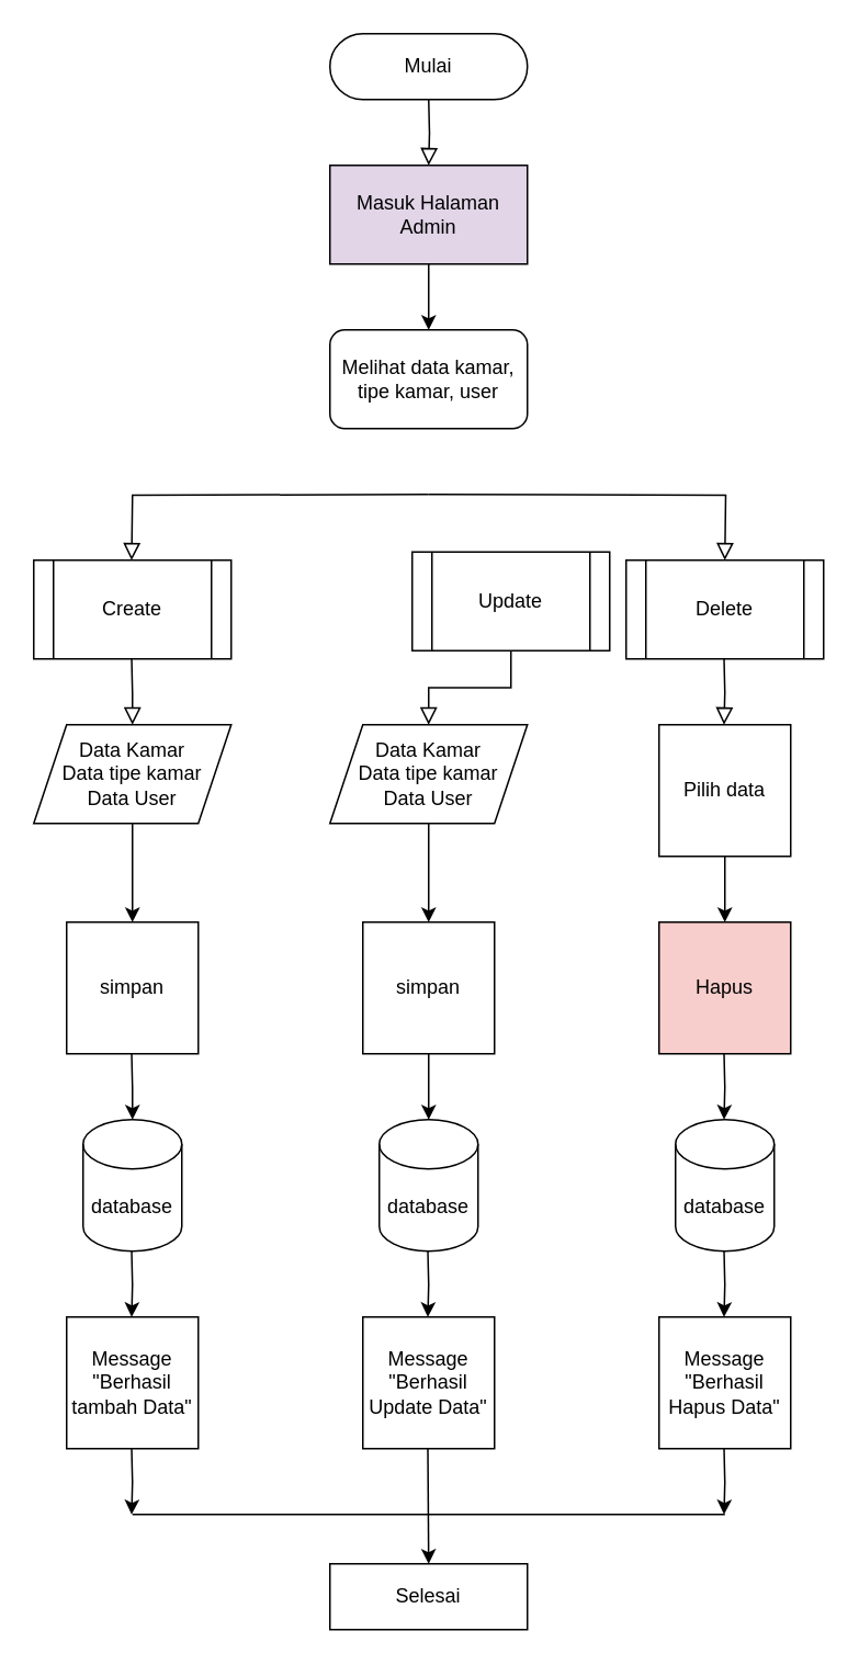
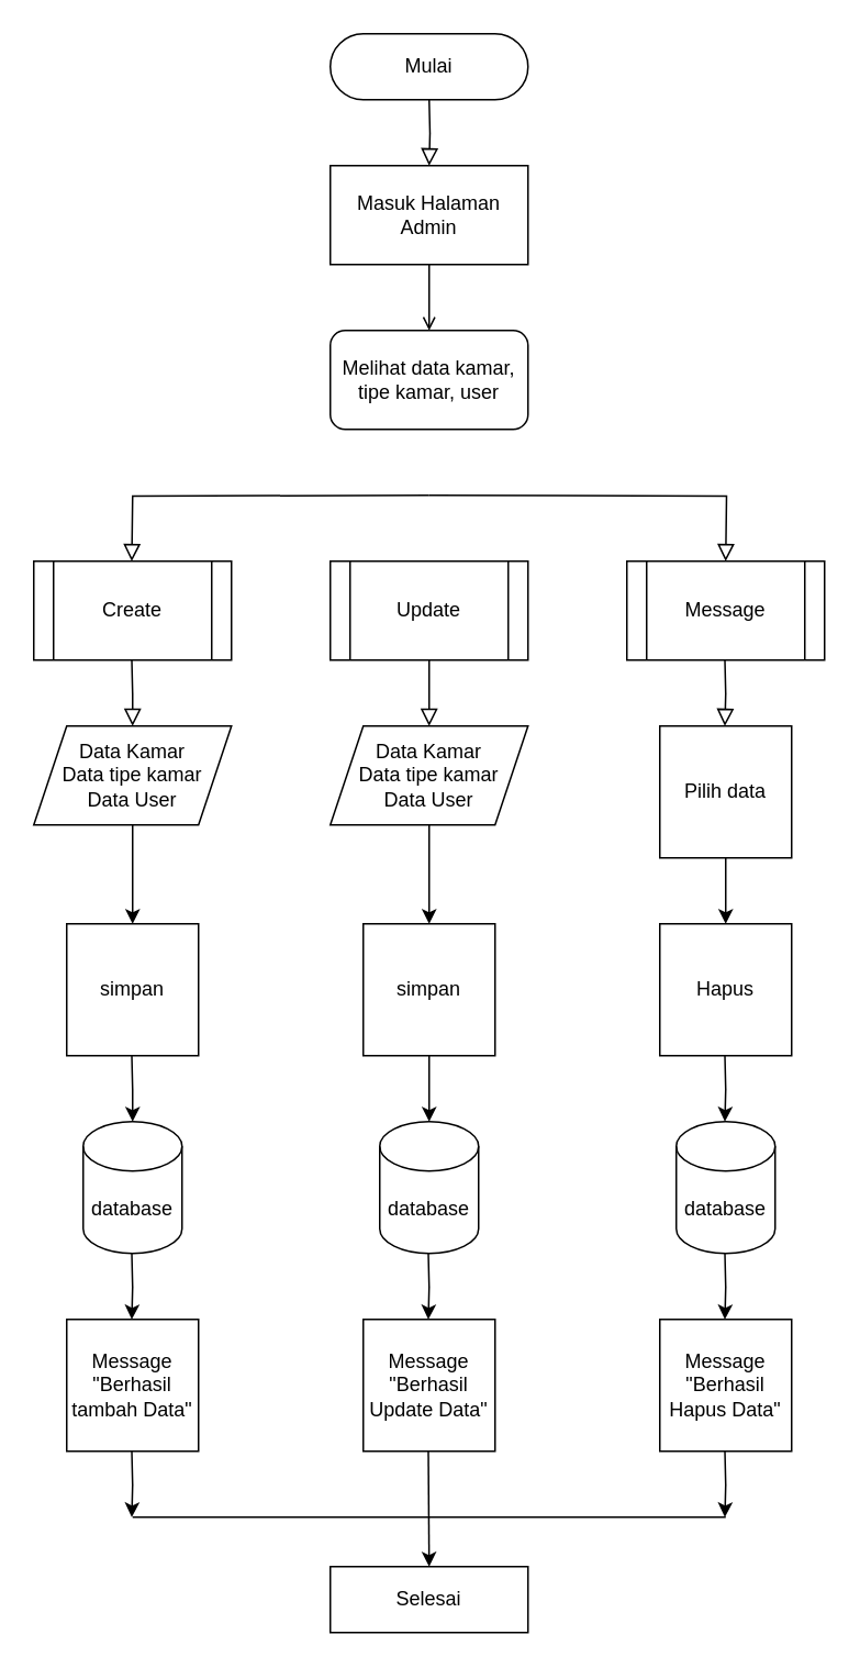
  <mxCell id="0" />
  <mxCell id="1" parent="0" />
  <mxCell id="2" value="" style="rounded=0;html=1;jettySize=auto;orthogonalLoop=1;fontSize=11;endArrow=block;endFill=0;endSize=8;strokeWidth=1;shadow=0;labelBackgroundColor=none;edgeStyle=orthogonalEdgeStyle;" parent="1" edge="1"><mxGeometry relative="1" as="geometry"><mxPoint x="260" y="60" as="sourcePoint" /><mxPoint x="260" y="100" as="targetPoint" /></mxGeometry></mxCell>
  <mxCell id="3" value="Mulai" style="rounded=1;whiteSpace=wrap;html=1;fontSize=12;glass=0;strokeWidth=1;shadow=0;arcSize=50;" parent="1" vertex="1"><mxGeometry x="200" y="20" width="120" height="40" as="geometry" /></mxCell>
- <mxCell id="4" value="Update" style="shape=process;whiteSpace=wrap;html=1;backgroundOutline=1;" parent="1" vertex="1"><mxGeometry x="250" y="335" width="120" height="60" as="geometry" /></mxCell>
- <mxCell id="5" value="Delete" style="shape=process;whiteSpace=wrap;html=1;backgroundOutline=1;" parent="1" vertex="1"><mxGeometry x="380" y="340" width="120" height="60" as="geometry" /></mxCell>
+ <mxCell id="4" value="Update" style="shape=process;whiteSpace=wrap;html=1;backgroundOutline=1;" parent="1" vertex="1"><mxGeometry x="200" y="340" width="120" height="60" as="geometry" /></mxCell>
+ <mxCell id="5" value="Message" style="shape=process;whiteSpace=wrap;html=1;backgroundOutline=1;" parent="1" vertex="1"><mxGeometry x="380" y="340" width="120" height="60" as="geometry" /></mxCell>
  <mxCell id="6" value="Create" style="shape=process;whiteSpace=wrap;html=1;backgroundOutline=1;" parent="1" vertex="1"><mxGeometry x="20" y="340" width="120" height="60" as="geometry" /></mxCell>
  <mxCell id="7" value="" style="rounded=0;html=1;jettySize=auto;orthogonalLoop=1;fontSize=11;endArrow=block;endFill=0;endSize=8;strokeWidth=1;shadow=0;labelBackgroundColor=none;edgeStyle=orthogonalEdgeStyle;" parent="1" edge="1"><mxGeometry relative="1" as="geometry"><mxPoint x="260" y="300" as="sourcePoint" /><mxPoint x="79.5" y="340" as="targetPoint" /></mxGeometry></mxCell>
  <mxCell id="8" value="" style="rounded=0;html=1;jettySize=auto;orthogonalLoop=1;fontSize=11;endArrow=block;endFill=0;endSize=8;strokeWidth=1;shadow=0;labelBackgroundColor=none;edgeStyle=orthogonalEdgeStyle;" parent="1" edge="1"><mxGeometry relative="1" as="geometry"><mxPoint x="260" y="300" as="sourcePoint" /><mxPoint x="440" y="340" as="targetPoint" /></mxGeometry></mxCell>
  <mxCell id="9" style="edgeStyle=orthogonalEdgeStyle;rounded=0;orthogonalLoop=1;jettySize=auto;html=1;exitX=0.5;exitY=1;exitDx=0;exitDy=0;" parent="1" source="10" edge="1"><mxGeometry relative="1" as="geometry"><mxPoint x="80" y="560" as="targetPoint" /></mxGeometry></mxCell>
  <mxCell id="10" value="Data Kamar&lt;br&gt;Data tipe kamar&lt;br&gt;Data User" style="shape=parallelogram;perimeter=parallelogramPerimeter;whiteSpace=wrap;html=1;fixedSize=1;" parent="1" vertex="1"><mxGeometry x="20" y="440" width="120" height="60" as="geometry" /></mxCell>
  <mxCell id="11" style="edgeStyle=orthogonalEdgeStyle;rounded=0;orthogonalLoop=1;jettySize=auto;html=1;exitX=0.5;exitY=1;exitDx=0;exitDy=0;" parent="1" source="12" edge="1"><mxGeometry relative="1" as="geometry"><mxPoint x="260" y="560" as="targetPoint" /></mxGeometry></mxCell>
  <mxCell id="12" value="Data Kamar&lt;br style=&quot;border-color: var(--border-color);&quot;&gt;Data tipe kamar&lt;br style=&quot;border-color: var(--border-color);&quot;&gt;Data User" style="shape=parallelogram;perimeter=parallelogramPerimeter;whiteSpace=wrap;html=1;fixedSize=1;" parent="1" vertex="1"><mxGeometry x="200" y="440" width="120" height="60" as="geometry" /></mxCell>
  <mxCell id="13" value="" style="rounded=0;html=1;jettySize=auto;orthogonalLoop=1;fontSize=11;endArrow=block;endFill=0;endSize=8;strokeWidth=1;shadow=0;labelBackgroundColor=none;edgeStyle=orthogonalEdgeStyle;entryX=0.5;entryY=0;entryDx=0;entryDy=0;" parent="1" target="10" edge="1"><mxGeometry relative="1" as="geometry"><mxPoint x="79.5" y="400" as="sourcePoint" /><mxPoint x="80" y="430" as="targetPoint" /></mxGeometry></mxCell>
  <mxCell id="14" value="" style="rounded=0;html=1;jettySize=auto;orthogonalLoop=1;fontSize=11;endArrow=block;endFill=0;endSize=8;strokeWidth=1;shadow=0;labelBackgroundColor=none;edgeStyle=orthogonalEdgeStyle;entryX=0.5;entryY=0;entryDx=0;entryDy=0;exitX=0.5;exitY=1;exitDx=0;exitDy=0;" parent="1" source="4" target="12" edge="1"><mxGeometry relative="1" as="geometry"><mxPoint x="259.5" y="390" as="sourcePoint" /><mxPoint x="259.5" y="460" as="targetPoint" /></mxGeometry></mxCell>
  <mxCell id="15" value="" style="rounded=0;html=1;jettySize=auto;orthogonalLoop=1;fontSize=11;endArrow=block;endFill=0;endSize=8;strokeWidth=1;shadow=0;labelBackgroundColor=none;edgeStyle=orthogonalEdgeStyle;entryX=0.5;entryY=0;entryDx=0;entryDy=0;exitX=0.5;exitY=1;exitDx=0;exitDy=0;" parent="1" edge="1"><mxGeometry relative="1" as="geometry"><mxPoint x="439.5" y="400" as="sourcePoint" /><mxPoint x="439.5" y="440" as="targetPoint" /></mxGeometry></mxCell>
  <mxCell id="16" style="edgeStyle=orthogonalEdgeStyle;rounded=0;orthogonalLoop=1;jettySize=auto;html=1;exitX=0.5;exitY=1;exitDx=0;exitDy=0;" parent="1" source="17" edge="1"><mxGeometry relative="1" as="geometry"><mxPoint x="440" y="560" as="targetPoint" /></mxGeometry></mxCell>
  <mxCell id="17" value="Pilih data" style="whiteSpace=wrap;html=1;aspect=fixed;" parent="1" vertex="1"><mxGeometry x="400" y="440" width="80" height="80" as="geometry" /></mxCell>
  <mxCell id="18" value="simpan" style="whiteSpace=wrap;html=1;aspect=fixed;" parent="1" vertex="1"><mxGeometry x="40" y="560" width="80" height="80" as="geometry" /></mxCell>
  <mxCell id="19" value="simpan" style="whiteSpace=wrap;html=1;aspect=fixed;" parent="1" vertex="1"><mxGeometry x="220" y="560" width="80" height="80" as="geometry" /></mxCell>
- <mxCell id="20" value="Hapus" style="whiteSpace=wrap;html=1;aspect=fixed;fillColor=#f8cecc;" parent="1" vertex="1"><mxGeometry x="400" y="560" width="80" height="80" as="geometry" /></mxCell>
+ <mxCell id="20" value="Hapus" style="whiteSpace=wrap;html=1;aspect=fixed;" parent="1" vertex="1"><mxGeometry x="400" y="560" width="80" height="80" as="geometry" /></mxCell>
  <mxCell id="21" value="database" style="shape=cylinder3;whiteSpace=wrap;html=1;boundedLbl=1;backgroundOutline=1;size=15;" parent="1" vertex="1"><mxGeometry x="50" y="680" width="60" height="80" as="geometry" /></mxCell>
  <mxCell id="22" value="database" style="shape=cylinder3;whiteSpace=wrap;html=1;boundedLbl=1;backgroundOutline=1;size=15;" parent="1" vertex="1"><mxGeometry x="230" y="680" width="60" height="80" as="geometry" /></mxCell>
  <mxCell id="23" value="database" style="shape=cylinder3;whiteSpace=wrap;html=1;boundedLbl=1;backgroundOutline=1;size=15;" parent="1" vertex="1"><mxGeometry x="410" y="680" width="60" height="80" as="geometry" /></mxCell>
  <mxCell id="24" style="edgeStyle=orthogonalEdgeStyle;rounded=0;orthogonalLoop=1;jettySize=auto;html=1;exitX=0.5;exitY=1;exitDx=0;exitDy=0;entryX=0.5;entryY=0;entryDx=0;entryDy=0;entryPerimeter=0;" parent="1" target="21" edge="1"><mxGeometry relative="1" as="geometry"><mxPoint x="79.5" y="700" as="targetPoint" /><mxPoint x="79.5" y="640" as="sourcePoint" /></mxGeometry></mxCell>
  <mxCell id="25" style="edgeStyle=orthogonalEdgeStyle;rounded=0;orthogonalLoop=1;jettySize=auto;html=1;exitX=0.5;exitY=1;exitDx=0;exitDy=0;entryX=0.5;entryY=0;entryDx=0;entryDy=0;entryPerimeter=0;" parent="1" source="19" target="22" edge="1"><mxGeometry relative="1" as="geometry"><mxPoint x="240.5" y="680" as="targetPoint" /><mxPoint x="240" y="640" as="sourcePoint" /></mxGeometry></mxCell>
  <mxCell id="26" style="edgeStyle=orthogonalEdgeStyle;rounded=0;orthogonalLoop=1;jettySize=auto;html=1;exitX=0.5;exitY=1;exitDx=0;exitDy=0;entryX=0.5;entryY=0;entryDx=0;entryDy=0;entryPerimeter=0;" parent="1" edge="1"><mxGeometry relative="1" as="geometry"><mxPoint x="439.5" y="680" as="targetPoint" /><mxPoint x="439.5" y="640" as="sourcePoint" /></mxGeometry></mxCell>
  <mxCell id="27" value="Message &quot;Berhasil tambah Data&quot;" style="whiteSpace=wrap;html=1;aspect=fixed;" parent="1" vertex="1"><mxGeometry x="40" y="800" width="80" height="80" as="geometry" /></mxCell>
  <mxCell id="28" style="edgeStyle=orthogonalEdgeStyle;rounded=0;orthogonalLoop=1;jettySize=auto;html=1;exitX=0.5;exitY=1;exitDx=0;exitDy=0;entryX=0.5;entryY=0;entryDx=0;entryDy=0;entryPerimeter=0;" parent="1" edge="1"><mxGeometry relative="1" as="geometry"><mxPoint x="79.5" y="800" as="targetPoint" /><mxPoint x="79.5" y="760" as="sourcePoint" /></mxGeometry></mxCell>
  <mxCell id="29" value="Message &quot;Berhasil Update Data&quot;" style="whiteSpace=wrap;html=1;aspect=fixed;" parent="1" vertex="1"><mxGeometry x="220" y="800" width="80" height="80" as="geometry" /></mxCell>
  <mxCell id="30" style="edgeStyle=orthogonalEdgeStyle;rounded=0;orthogonalLoop=1;jettySize=auto;html=1;exitX=0.5;exitY=1;exitDx=0;exitDy=0;entryX=0.5;entryY=0;entryDx=0;entryDy=0;entryPerimeter=0;" parent="1" edge="1"><mxGeometry relative="1" as="geometry"><mxPoint x="259.5" y="800" as="targetPoint" /><mxPoint x="259.5" y="760" as="sourcePoint" /></mxGeometry></mxCell>
  <mxCell id="31" value="Message &quot;Berhasil Hapus Data&quot;" style="whiteSpace=wrap;html=1;aspect=fixed;" parent="1" vertex="1"><mxGeometry x="400" y="800" width="80" height="80" as="geometry" /></mxCell>
  <mxCell id="32" style="edgeStyle=orthogonalEdgeStyle;rounded=0;orthogonalLoop=1;jettySize=auto;html=1;exitX=0.5;exitY=1;exitDx=0;exitDy=0;entryX=0.5;entryY=0;entryDx=0;entryDy=0;entryPerimeter=0;" parent="1" edge="1"><mxGeometry relative="1" as="geometry"><mxPoint x="439.5" y="800" as="targetPoint" /><mxPoint x="439.5" y="760" as="sourcePoint" /></mxGeometry></mxCell>
  <mxCell id="33" value="Selesai" style="whiteSpace=wrap;html=1;fontSize=12;glass=0;strokeWidth=1;shadow=0;arcSize=50;rounded=0;" parent="1" vertex="1"><mxGeometry x="200" y="950" width="120" height="40" as="geometry" /></mxCell>
  <mxCell id="34" style="edgeStyle=orthogonalEdgeStyle;rounded=0;orthogonalLoop=1;jettySize=auto;html=1;exitX=0.5;exitY=1;exitDx=0;exitDy=0;entryX=0.5;entryY=0;entryDx=0;entryDy=0;" parent="1" target="33" edge="1"><mxGeometry relative="1" as="geometry"><mxPoint x="259.5" y="920" as="targetPoint" /><mxPoint x="259.5" y="880" as="sourcePoint" /></mxGeometry></mxCell>
  <mxCell id="35" style="edgeStyle=orthogonalEdgeStyle;rounded=0;orthogonalLoop=1;jettySize=auto;html=1;exitX=0.5;exitY=1;exitDx=0;exitDy=0;entryX=0.5;entryY=0;entryDx=0;entryDy=0;entryPerimeter=0;" parent="1" edge="1"><mxGeometry relative="1" as="geometry"><mxPoint x="439.5" y="920" as="targetPoint" /><mxPoint x="439.5" y="880" as="sourcePoint" /></mxGeometry></mxCell>
  <mxCell id="36" style="edgeStyle=orthogonalEdgeStyle;rounded=0;orthogonalLoop=1;jettySize=auto;html=1;exitX=0.5;exitY=1;exitDx=0;exitDy=0;entryX=0.5;entryY=0;entryDx=0;entryDy=0;entryPerimeter=0;" parent="1" edge="1"><mxGeometry relative="1" as="geometry"><mxPoint x="79.5" y="920" as="targetPoint" /><mxPoint x="79.5" y="880" as="sourcePoint" /></mxGeometry></mxCell>
  <mxCell id="37" value="" style="endArrow=none;html=1;rounded=0;" parent="1" edge="1"><mxGeometry width="50" height="50" relative="1" as="geometry"><mxPoint x="80" y="920" as="sourcePoint" /><mxPoint x="440" y="920" as="targetPoint" /></mxGeometry></mxCell>
- <mxCell id="38" value="" style="edgeStyle=orthogonalEdgeStyle;rounded=0;orthogonalLoop=1;jettySize=auto;html=1;" edge="1" parent="1" source="39" target="40"><mxGeometry relative="1" as="geometry" /></mxCell>
- <mxCell id="39" value="Masuk Halaman Admin" style="rounded=0;whiteSpace=wrap;html=1;fillColor=#e1d5e7;" vertex="1" parent="1"><mxGeometry x="200" y="100" width="120" height="60" as="geometry" /></mxCell>
+ <mxCell id="38" value="" style="edgeStyle=orthogonalEdgeStyle;rounded=0;orthogonalLoop=1;jettySize=auto;html=1;endArrow=open;" edge="1" parent="1" source="39" target="40"><mxGeometry relative="1" as="geometry" /></mxCell>
+ <mxCell id="39" value="Masuk Halaman Admin" style="rounded=0;whiteSpace=wrap;html=1;" vertex="1" parent="1"><mxGeometry x="200" y="100" width="120" height="60" as="geometry" /></mxCell>
  <mxCell id="40" value="Melihat data kamar, tipe kamar, user" style="whiteSpace=wrap;html=1;rounded=1;" vertex="1" parent="1"><mxGeometry x="200" y="200" width="120" height="60" as="geometry" /></mxCell>
